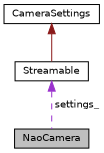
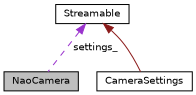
  digraph {
    node [color=black fillcolor=white fontname=Helvetica fontsize=10 shape=record style=filled]
    edge [dir=back fontname=Helvetica fontsize=10 labelfontname=Helvetica labelfontsize=10]
    n1 [fillcolor=grey75 fontcolor=black height=0.2 label=NaoCamera width=0.4]
    n2 [height=0.2 label=CameraSettings width=0.4]
    n3 [height=0.2 label=Streamable width=0.4]
    n3 -> n1 [color=darkorchid3 label=" settings_" style=dashed]
-   n2 -> n3 [color=firebrick4 style=solid]
+   n3 -> n2 [color=firebrick4 style=solid]
  }
